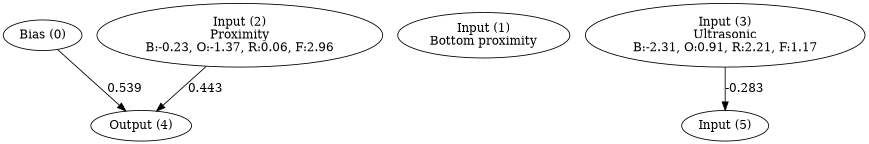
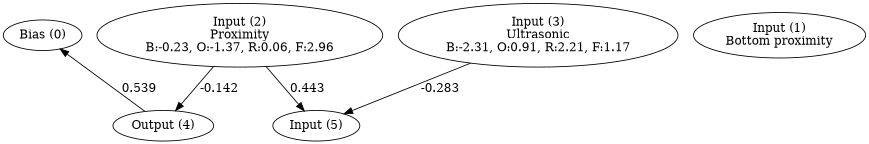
  digraph {
    n1 [label="Bias (0)"]
    n2 [label="Input (1)\nBottom proximity"]
    n3 [label="Input (2)\nProximity\nB:-0.23, O:-1.37, R:0.06, F:2.96"]
    n4 [label="Input (3)\nUltrasonic\nB:-2.31, O:0.91, R:2.21, F:1.17"]
    n5 [label="Output (4)"]
    n6 [label="Input (5)"]
    subgraph sub_1 {
      rank=same
      n1
      n2
      n3
      n4
    }
    subgraph sub_2 {
      rank=same
      n5
      n6
    }
-   n1 -> n5 [label=0.539]
-   n3 -> n5 [label=0.443]
+   n5 -> n1 [label=0.539]
+   n3 -> n5 [label=-0.142]
+   n3 -> n6 [label=0.443]
    n4 -> n6 [label=-0.283]
  }
